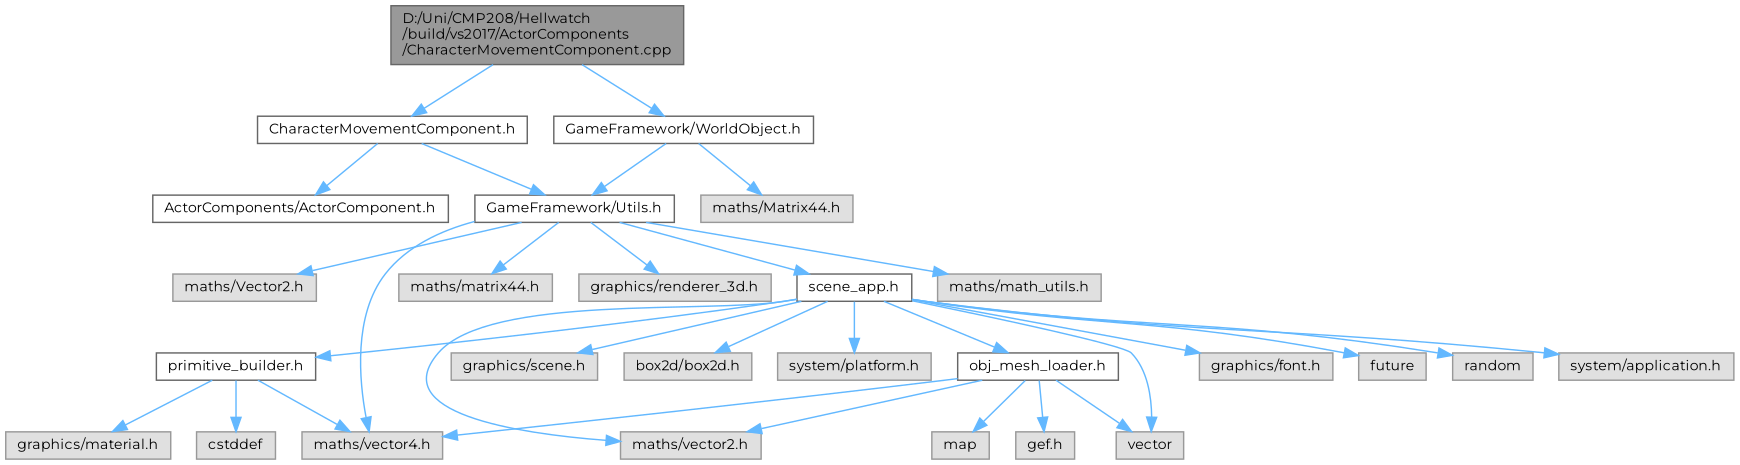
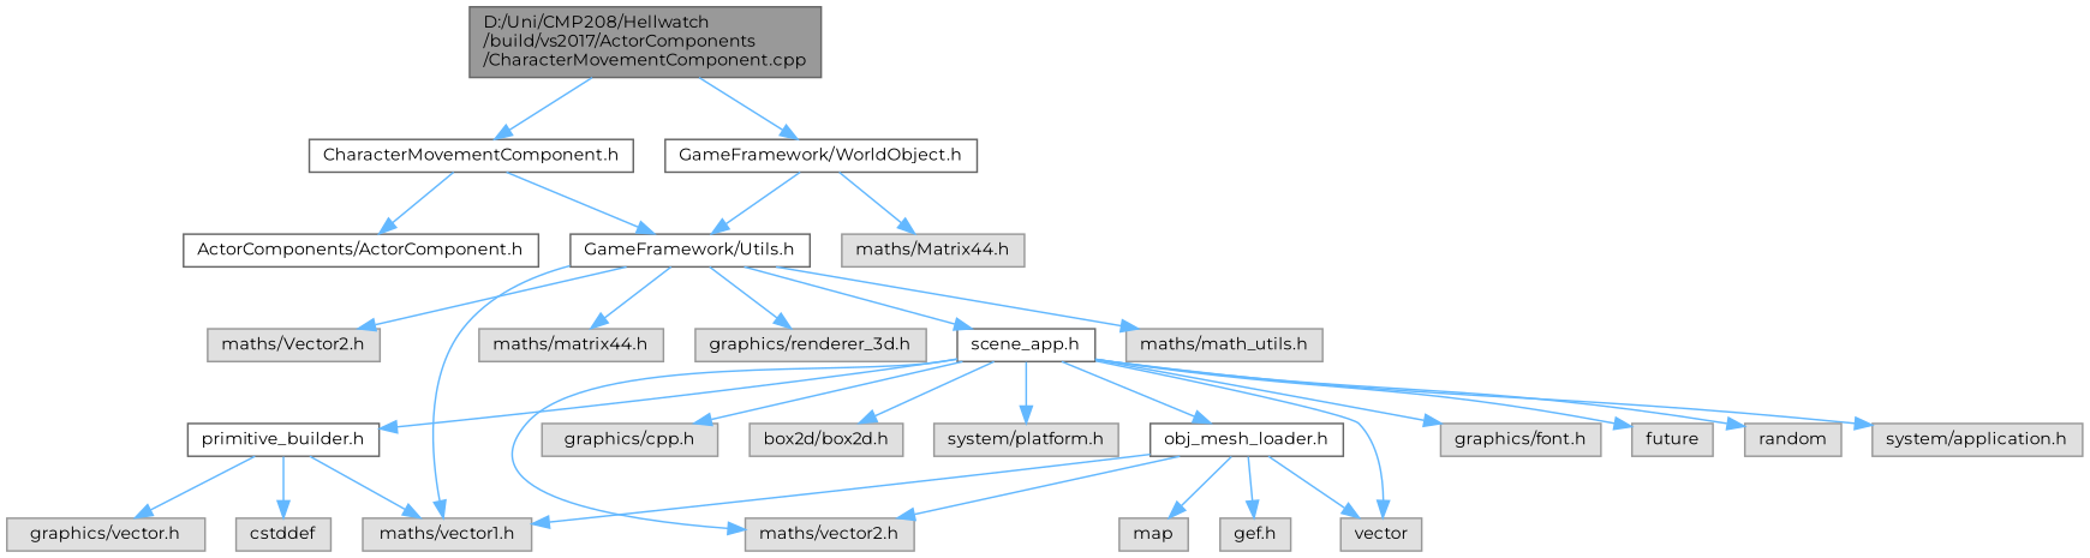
  digraph {
    fontname=Montserrat
    node [color=grey60 fillcolor="#E0E0E0" fontname=Montserrat fontsize=10 shape=box style=filled]
    edge [color=steelblue1 fontname=Montserrat fontsize=10 labelfontname=Helvetica labelfontsize=10 style=solid]
    n1 [color=gray40 fillcolor=grey60 fontcolor=black height=0.2 label="D:/Uni/CMP208/Hellwatch\l/build/vs2017/ActorComponents\l/CharacterMovementComponent.cpp" width=0.4]
    n2 [color=grey40 fillcolor=white height=0.2 label="CharacterMovementComponent.h" width=0.4]
    n3 [color=grey40 fillcolor=white height=0.2 label="GameFramework/WorldObject.h" width=0.4]
    n4 [color=grey40 fillcolor=white height=0.2 label="ActorComponents/ActorComponent.h" width=0.4]
    n5 [color=grey40 fillcolor=white height=0.2 label="GameFramework/Utils.h" width=0.4]
    n6 [height=0.2 label="maths/Matrix44.h" width=0.4]
    n7 [height=0.2 label="maths/Vector2.h" width=0.4]
-   n8 [height=0.2 label="maths/vector4.h" width=0.4]
+   n8 [height=0.2 label="maths/vector1.h" width=0.4]
    n9 [height=0.2 label="maths/matrix44.h" width=0.4]
    n10 [height=0.2 label="graphics/renderer_3d.h" width=0.4]
    n11 [color=grey40 fillcolor=white height=0.2 label="scene_app.h" width=0.4]
    n12 [height=0.2 label="maths/math_utils.h" width=0.4]
    n13 [height=0.2 label="system/application.h" width=0.4]
    n14 [height=0.2 label="maths/vector2.h" width=0.4]
    n15 [color=grey40 fillcolor=white height=0.2 label="primitive_builder.h" width=0.4]
-   n16 [height=0.2 label="graphics/scene.h" width=0.4]
+   n16 [height=0.2 label="graphics/cpp.h" width=0.4]
    n17 [height=0.2 label="box2d/box2d.h" width=0.4]
    n18 [height=0.2 label="system/platform.h" width=0.4]
    n19 [color=grey40 fillcolor=white height=0.2 label="obj_mesh_loader.h" width=0.4]
    n20 [height=0.2 label=vector width=0.4]
    n21 [height=0.2 label="graphics/font.h" width=0.4]
    n22 [height=0.2 label=future width=0.4]
    n23 [height=0.2 label=random width=0.4]
-   n24 [height=0.2 label="graphics/material.h" width=0.4]
+   n24 [height=0.2 label="graphics/vector.h" width=0.4]
    n25 [height=0.2 label=cstddef width=0.4]
    n26 [height=0.2 label="gef.h" width=0.4]
    n27 [height=0.2 label=map width=0.4]
    n1 -> n2
    n1 -> n3
    n2 -> n4
    n2 -> n5
    n3 -> n5
    n3 -> n6
    n5 -> n7
    n5 -> n8
    n5 -> n9
    n5 -> n10
    n5 -> n11
    n5 -> n12
    n11 -> n13
    n11 -> n14
    n11 -> n15
    n11 -> n16
    n11 -> n17
    n11 -> n18
    n11 -> n19
    n11 -> n20
    n11 -> n21
    n11 -> n22
    n11 -> n23
    n15 -> n8
    n15 -> n24
    n15 -> n25
    n19 -> n8
    n19 -> n14
    n19 -> n20
    n19 -> n26
    n19 -> n27
  }
